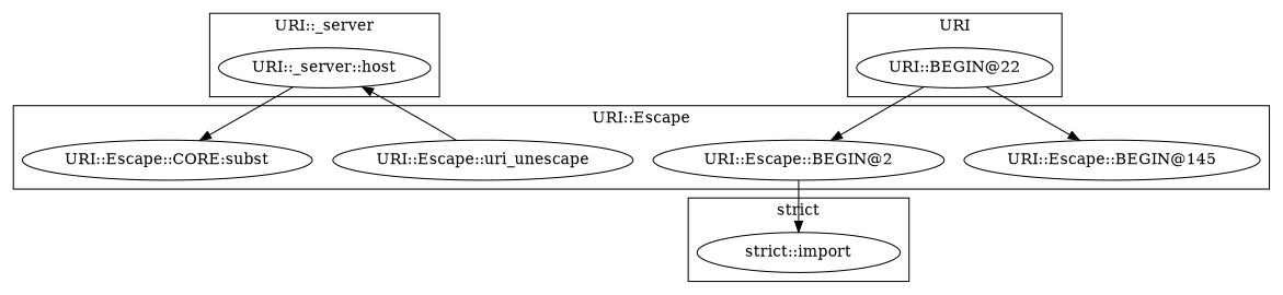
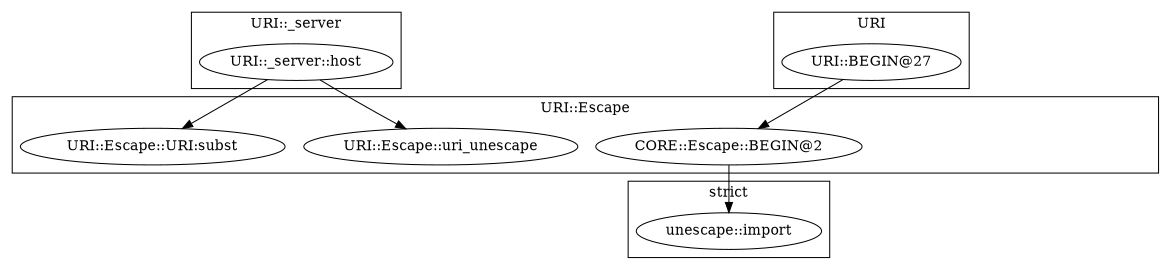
  digraph {
    "URI::Escape::uri_unescape"
-   "URI::Escape::BEGIN@145"
-   "URI::Escape::BEGIN@2"
-   "URI::Escape::CORE:subst"
+   "URI::Escape::BEGIN@2" [label="CORE::Escape::BEGIN@2"]
+   "URI::Escape::CORE:subst" [label="URI::Escape::URI:subst"]
    "URI::_server::host"
-   "strict::import"
-   "URI::BEGIN@22"
+   "strict::import" [label="unescape::import"]
+   "URI::BEGIN@22" [label="URI::BEGIN@27"]
    subgraph cluster_1 {
      label="URI::Escape"
      "URI::Escape::uri_unescape"
-     "URI::Escape::BEGIN@145"
      "URI::Escape::BEGIN@2"
      "URI::Escape::CORE:subst"
    }
    subgraph cluster_2 {
      label="URI::_server"
      "URI::_server::host"
    }
    subgraph cluster_3 {
      label="strict"
      "strict::import"
    }
    subgraph cluster_4 {
      label=URI
      "URI::BEGIN@22"
    }
    "URI::Escape::BEGIN@2" -> "strict::import"
-   "URI::Escape::uri_unescape" -> "URI::_server::host"
+   "URI::_server::host" -> "URI::Escape::uri_unescape"
    "URI::_server::host" -> "URI::Escape::CORE:subst"
-   "URI::BEGIN@22" -> "URI::Escape::BEGIN@145"
    "URI::BEGIN@22" -> "URI::Escape::BEGIN@2"
  }
